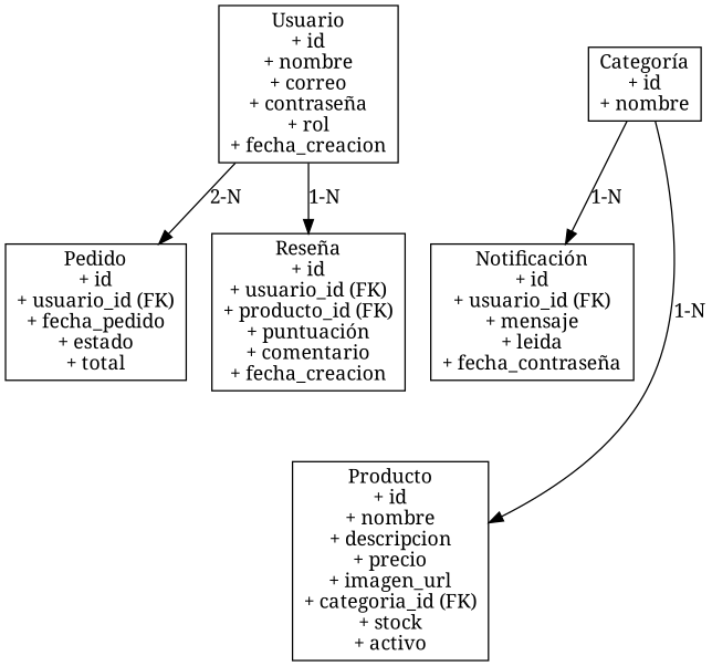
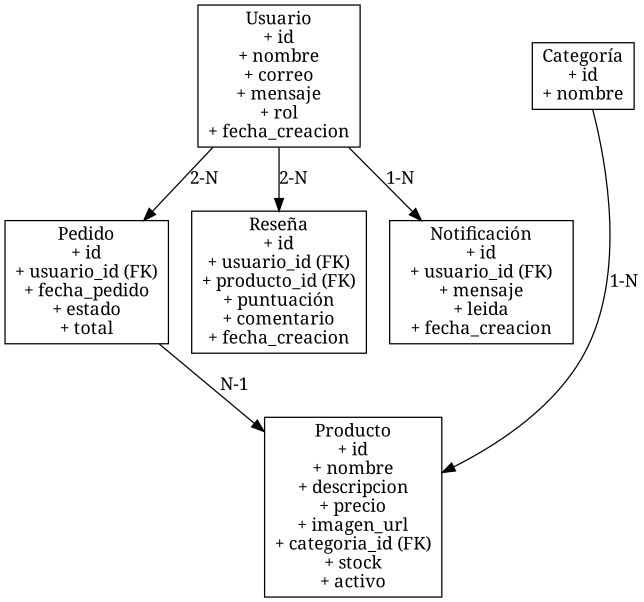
  digraph {
    fontname="Noto Serif"
    node [fontname="Noto Serif" shape=box]
    edge [fontname="Noto Serif"]
-   n1 [label=<Usuario<br/>+ id<br/>+ nombre<br/>+ correo<br/>+ contraseña<br/>+ rol<br/>+ fecha_creacion>]
+   n1 [label=<Usuario<br/>+ id<br/>+ nombre<br/>+ correo<br/>+ mensaje<br/>+ rol<br/>+ fecha_creacion>]
    n2 [label=<Pedido<br/>+ id<br/>+ usuario_id (FK)<br/>+ fecha_pedido<br/>+ estado<br/>+ total>]
    n3 [label=<Reseña<br/>+ id<br/>+ usuario_id (FK)<br/>+ producto_id (FK)<br/>+ puntuación<br/>+ comentario<br/>+ fecha_creacion>]
-   n4 [label=<Notificación<br/>+ id<br/>+ usuario_id (FK)<br/>+ mensaje<br/>+ leida<br/>+ fecha_contraseña>]
+   n4 [label=<Notificación<br/>+ id<br/>+ usuario_id (FK)<br/>+ mensaje<br/>+ leida<br/>+ fecha_creacion>]
    n5 [label=<Producto<br/>+ id<br/>+ nombre<br/>+ descripcion<br/>+ precio<br/>+ imagen_url<br/>+ categoria_id (FK)<br/>+ stock<br/>+ activo>]
    n6 [label=<Categoría<br/>+ id<br/>+ nombre>]
    n1 -> n2 [label="2-N"]
-   n1 -> n3 [label="1-N"]
-   n6 -> n4 [label="1-N"]
+   n1 -> n3 [label="2-N"]
+   n1 -> n4 [label="1-N"]
+   n2 -> n5 [label="N-1"]
    n6 -> n5 [label="1-N"]
  }
